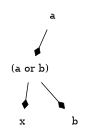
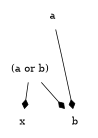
  digraph {
    rankdir=TB
    node [shape=plaintext]
    edge [arrowhead=diamond]
    n1 [label="(a or b)"]
    n2 [label=x]
    n3 [label=b]
    n4 [label=a]
    n1 -> n2
    n1 -> n3
-   n4 -> n1
+   n4 -> n3
  }
